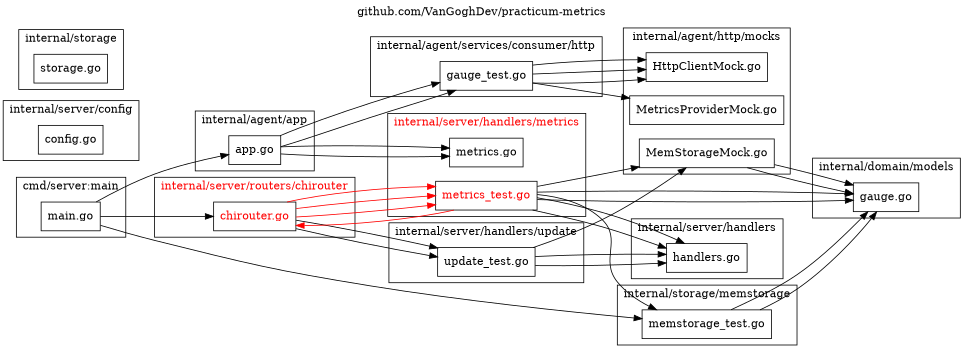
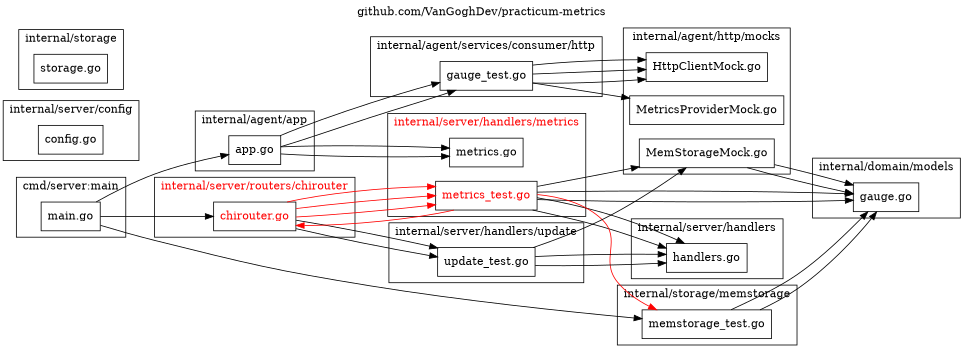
  digraph {
    label="github.com/VanGoghDev/practicum-metrics"
    labelloc=t
    rankdir=LR
    node [fillcolor="#ffffff" fontcolor="#000000" shape=rect style=filled]
    edge [color="#000000"]
    n1 [label="gauge_test.go"]
    n2 [label="gauge.go"]
    n3 [label="MemStorageMock.go"]
    n4 [label="MetricsProviderMock.go"]
    n5 [label="HttpClientMock.go"]
    n6 [label="config.go"]
    n7 [label="handlers.go"]
    n8 [label="main.go"]
    n9 [fontcolor="#ff0000" label="chirouter.go"]
    n10 [label="metrics.go"]
    n11 [fontcolor="#ff0000" label="metrics_test.go"]
    n12 [label="update_test.go"]
    n13 [label="app.go"]
    n14 [label="memstorage_test.go"]
    n15 [label="storage.go"]
    subgraph cluster_1 {
      fillcolor="#ffffff"
      fontcolor="#000000"
      label="internal/agent/services/consumer/http"
      style=filled
      n1
    }
    subgraph cluster_2 {
      fillcolor="#ffffff"
      fontcolor="#000000"
      label="internal/domain/models"
      style=filled
      n2
    }
    subgraph cluster_3 {
      fillcolor="#ffffff"
      fontcolor="#000000"
      label="internal/agent/http/mocks"
      style=filled
      n3
      n4
      n5
    }
    subgraph cluster_4 {
      fillcolor="#ffffff"
      fontcolor="#000000"
      label="internal/server/config"
      style=filled
      n6
    }
    subgraph cluster_5 {
      fillcolor="#ffffff"
      fontcolor="#000000"
      label="internal/server/handlers"
      style=filled
      n7
    }
    subgraph cluster_6 {
      fillcolor="#ffffff"
      fontcolor="#000000"
      label="cmd/server:main"
      style=filled
      n8
    }
    subgraph cluster_7 {
      fillcolor="#ffffff"
      fontcolor="#ff0000"
      label="internal/server/routers/chirouter"
      style=filled
      n9
    }
    subgraph cluster_8 {
      fillcolor="#ffffff"
      fontcolor="#ff0000"
      label="internal/server/handlers/metrics"
      style=filled
      n10
      n11
    }
    subgraph cluster_9 {
      fillcolor="#ffffff"
      fontcolor="#000000"
      label="internal/server/handlers/update"
      style=filled
      n12
    }
    subgraph cluster_10 {
      fillcolor="#ffffff"
      fontcolor="#000000"
      label="internal/agent/app"
      style=filled
      n13
    }
    subgraph cluster_11 {
      fillcolor="#ffffff"
      fontcolor="#000000"
      label="internal/storage/memstorage"
      style=filled
      n14
    }
    subgraph cluster_12 {
      fillcolor="#ffffff"
      fontcolor="#000000"
      label="internal/storage"
      style=filled
      n15
    }
    n1 -> n4
    n1 -> n5
    n1 -> n5
    n1 -> n5
    n3 -> n2
    n3 -> n2
    n8 -> n9
    n8 -> n13
    n8 -> n14
    n9 -> n11 [color="#ff0000"]
    n9 -> n11 [color="#ff0000"]
    n9 -> n11 [color="#ff0000"]
    n9 -> n12
    n9 -> n12
    n11 -> n2
    n11 -> n2
    n11 -> n3
    n11 -> n7
    n11 -> n7
    n11 -> n9 [color="#ff0000"]
-   n11 -> n14
+   n11 -> n14 [color="#ff0000"]
    n12 -> n3
    n12 -> n7
    n12 -> n7
    n13 -> n1
    n13 -> n1
    n13 -> n10
    n13 -> n10
    n14 -> n2
    n14 -> n2
  }
